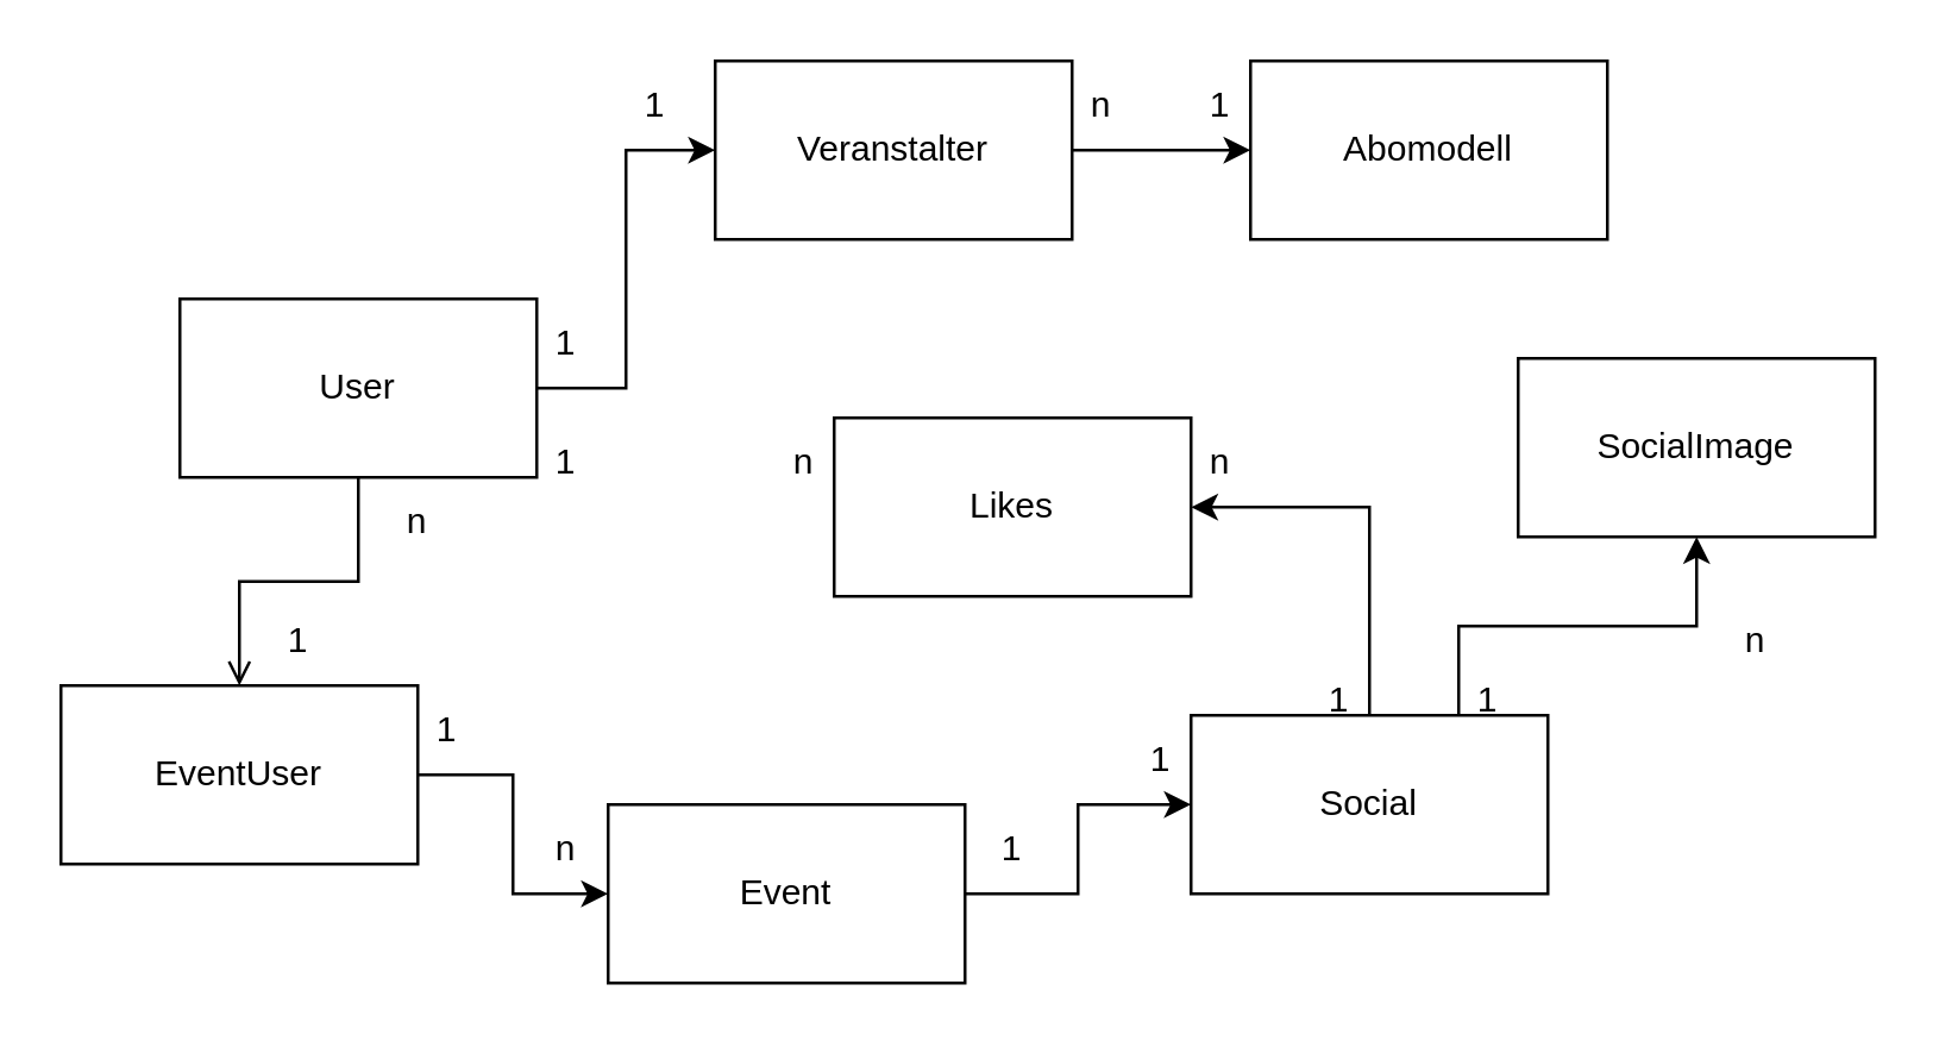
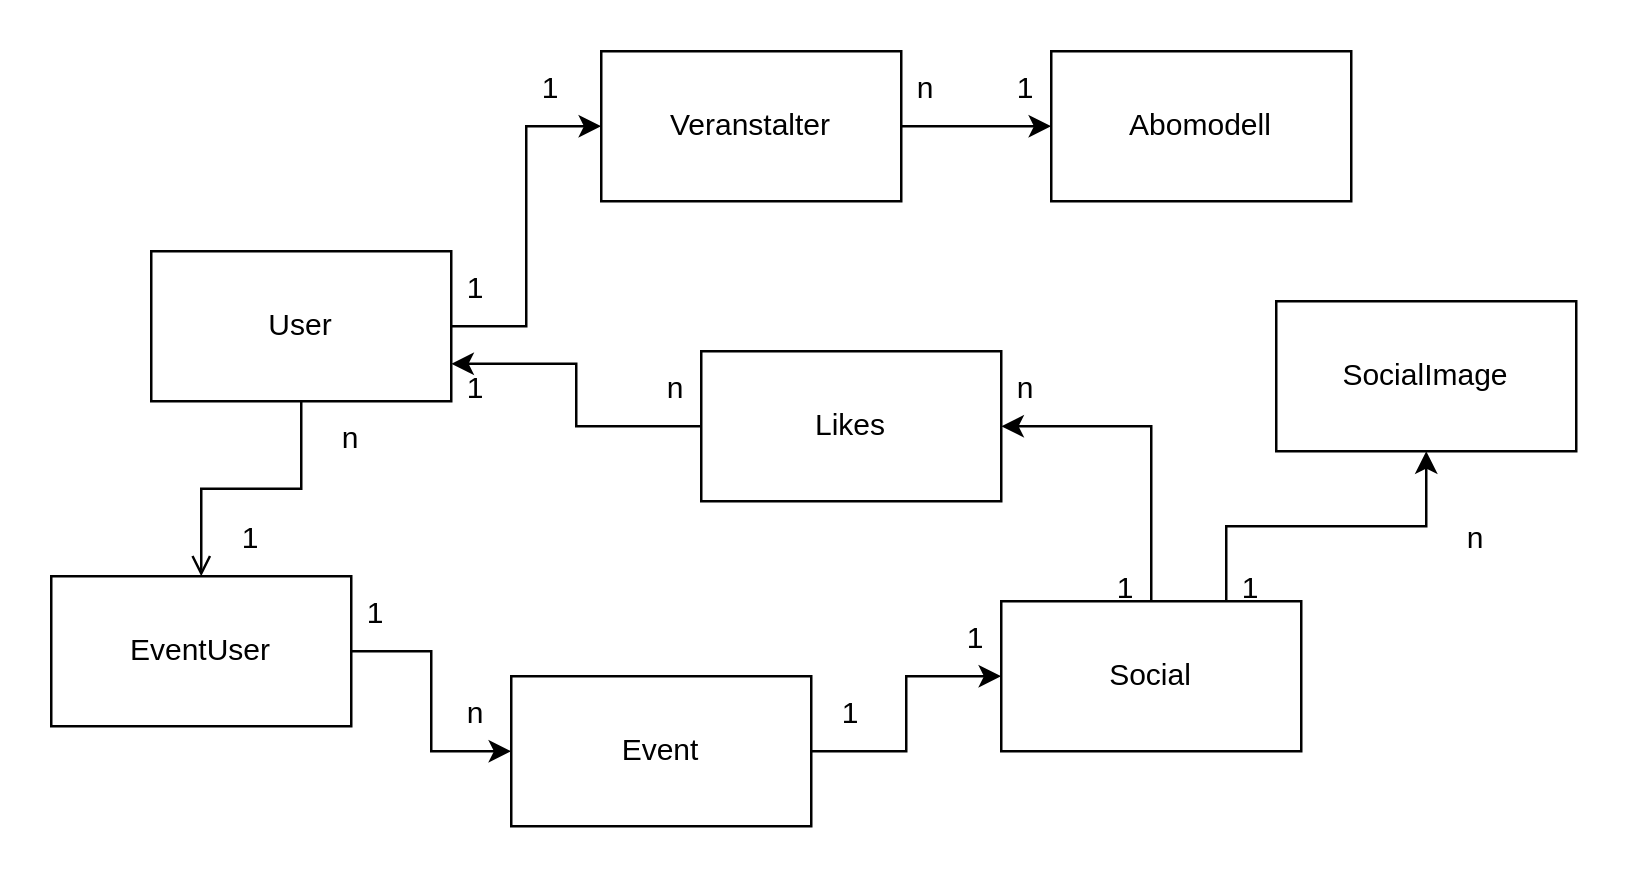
  <mxCell id="0" />
  <mxCell id="1" parent="0" />
  <mxCell id="2" style="edgeStyle=orthogonalEdgeStyle;rounded=0;orthogonalLoop=1;jettySize=auto;html=1;entryX=0;entryY=0.5;entryDx=0;entryDy=0;" edge="1" parent="1" source="3" target="14"><mxGeometry relative="1" as="geometry" /></mxCell>
  <mxCell id="3" value="Event" style="rounded=0;whiteSpace=wrap;html=1;" vertex="1" parent="1"><mxGeometry x="204" y="270" width="120" height="60" as="geometry" /></mxCell>
  <mxCell id="4" style="edgeStyle=orthogonalEdgeStyle;rounded=0;orthogonalLoop=1;jettySize=auto;html=1;entryX=0;entryY=0.5;entryDx=0;entryDy=0;" edge="1" parent="1" source="6" target="8"><mxGeometry relative="1" as="geometry" /></mxCell>
  <mxCell id="5" style="edgeStyle=orthogonalEdgeStyle;rounded=0;orthogonalLoop=1;jettySize=auto;html=1;endArrow=open;" edge="1" parent="1" source="6" target="11"><mxGeometry relative="1" as="geometry" /></mxCell>
  <mxCell id="6" value="User" style="rounded=0;whiteSpace=wrap;html=1;" vertex="1" parent="1"><mxGeometry x="60" y="100" width="120" height="60" as="geometry" /></mxCell>
  <mxCell id="7" style="edgeStyle=orthogonalEdgeStyle;rounded=0;orthogonalLoop=1;jettySize=auto;html=1;entryX=0;entryY=0.5;entryDx=0;entryDy=0;" edge="1" parent="1" source="8" target="9"><mxGeometry relative="1" as="geometry" /></mxCell>
  <mxCell id="8" value="Veranstalter" style="rounded=0;whiteSpace=wrap;html=1;" vertex="1" parent="1"><mxGeometry x="240" y="20" width="120" height="60" as="geometry" /></mxCell>
  <mxCell id="9" value="Abomodell" style="rounded=0;whiteSpace=wrap;html=1;" vertex="1" parent="1"><mxGeometry x="420" y="20" width="120" height="60" as="geometry" /></mxCell>
  <mxCell id="10" style="edgeStyle=orthogonalEdgeStyle;rounded=0;orthogonalLoop=1;jettySize=auto;html=1;entryX=0;entryY=0.5;entryDx=0;entryDy=0;" edge="1" parent="1" source="11" target="3"><mxGeometry relative="1" as="geometry" /></mxCell>
  <mxCell id="11" value="EventUser" style="rounded=0;whiteSpace=wrap;html=1;" vertex="1" parent="1"><mxGeometry x="20" y="230" width="120" height="60" as="geometry" /></mxCell>
  <mxCell id="12" style="edgeStyle=orthogonalEdgeStyle;rounded=0;orthogonalLoop=1;jettySize=auto;html=1;entryX=0.5;entryY=1;entryDx=0;entryDy=0;exitX=0.75;exitY=0;exitDx=0;exitDy=0;" edge="1" parent="1" source="14" target="15"><mxGeometry relative="1" as="geometry" /></mxCell>
  <mxCell id="13" style="edgeStyle=orthogonalEdgeStyle;rounded=0;orthogonalLoop=1;jettySize=auto;html=1;entryX=1;entryY=0.5;entryDx=0;entryDy=0;" edge="1" parent="1" source="14" target="17"><mxGeometry relative="1" as="geometry" /></mxCell>
  <mxCell id="14" value="Social" style="rounded=0;whiteSpace=wrap;html=1;" vertex="1" parent="1"><mxGeometry x="400" y="240" width="120" height="60" as="geometry" /></mxCell>
  <mxCell id="15" value="SocialImage" style="rounded=0;whiteSpace=wrap;html=1;" vertex="1" parent="1"><mxGeometry x="510" y="120" width="120" height="60" as="geometry" /></mxCell>
+ <mxCell id="16" style="edgeStyle=orthogonalEdgeStyle;rounded=0;orthogonalLoop=1;jettySize=auto;html=1;entryX=1;entryY=0.75;entryDx=0;entryDy=0;" edge="1" parent="1" source="17" target="6"><mxGeometry relative="1" as="geometry" /></mxCell>
  <mxCell id="17" value="Likes" style="rounded=0;whiteSpace=wrap;html=1;" vertex="1" parent="1"><mxGeometry x="280" y="140" width="120" height="60" as="geometry" /></mxCell>
  <mxCell id="18" value="n" style="text;html=1;strokeColor=none;fillColor=none;align=center;verticalAlign=middle;whiteSpace=wrap;rounded=0;" vertex="1" parent="1"><mxGeometry x="160" y="270" width="60" height="30" as="geometry" /></mxCell>
  <mxCell id="19" value="1" style="text;html=1;strokeColor=none;fillColor=none;align=center;verticalAlign=middle;whiteSpace=wrap;rounded=0;" vertex="1" parent="1"><mxGeometry x="120" y="230" width="60" height="30" as="geometry" /></mxCell>
  <mxCell id="20" value="n" style="text;html=1;strokeColor=none;fillColor=none;align=center;verticalAlign=middle;whiteSpace=wrap;rounded=0;" vertex="1" parent="1"><mxGeometry x="110" y="160" width="60" height="30" as="geometry" /></mxCell>
  <mxCell id="21" value="1" style="text;html=1;strokeColor=none;fillColor=none;align=center;verticalAlign=middle;whiteSpace=wrap;rounded=0;" vertex="1" parent="1"><mxGeometry x="70" y="200" width="60" height="30" as="geometry" /></mxCell>
  <mxCell id="22" value="1" style="text;html=1;strokeColor=none;fillColor=none;align=center;verticalAlign=middle;whiteSpace=wrap;rounded=0;" vertex="1" parent="1"><mxGeometry x="160" y="100" width="60" height="30" as="geometry" /></mxCell>
  <mxCell id="23" value="1" style="text;html=1;strokeColor=none;fillColor=none;align=center;verticalAlign=middle;whiteSpace=wrap;rounded=0;" vertex="1" parent="1"><mxGeometry x="190" y="20" width="60" height="30" as="geometry" /></mxCell>
  <mxCell id="24" value="1" style="text;html=1;strokeColor=none;fillColor=none;align=center;verticalAlign=middle;whiteSpace=wrap;rounded=0;" vertex="1" parent="1"><mxGeometry x="380" y="20" width="60" height="30" as="geometry" /></mxCell>
  <mxCell id="25" value="n" style="text;html=1;strokeColor=none;fillColor=none;align=center;verticalAlign=middle;whiteSpace=wrap;rounded=0;" vertex="1" parent="1"><mxGeometry x="340" y="20" width="60" height="30" as="geometry" /></mxCell>
  <mxCell id="26" value="1" style="text;html=1;strokeColor=none;fillColor=none;align=center;verticalAlign=middle;whiteSpace=wrap;rounded=0;" vertex="1" parent="1"><mxGeometry x="360" y="240" width="60" height="30" as="geometry" /></mxCell>
  <mxCell id="27" value="1" style="text;html=1;strokeColor=none;fillColor=none;align=center;verticalAlign=middle;whiteSpace=wrap;rounded=0;" vertex="1" parent="1"><mxGeometry x="310" y="270" width="60" height="30" as="geometry" /></mxCell>
  <mxCell id="28" value="n" style="text;html=1;strokeColor=none;fillColor=none;align=center;verticalAlign=middle;whiteSpace=wrap;rounded=0;" vertex="1" parent="1"><mxGeometry x="560" y="200" width="60" height="30" as="geometry" /></mxCell>
  <mxCell id="29" value="1" style="text;html=1;strokeColor=none;fillColor=none;align=center;verticalAlign=middle;whiteSpace=wrap;rounded=0;" vertex="1" parent="1"><mxGeometry x="470" y="220" width="60" height="30" as="geometry" /></mxCell>
  <mxCell id="30" value="n" style="text;html=1;strokeColor=none;fillColor=none;align=center;verticalAlign=middle;whiteSpace=wrap;rounded=0;" vertex="1" parent="1"><mxGeometry x="380" y="140" width="60" height="30" as="geometry" /></mxCell>
  <mxCell id="31" value="1" style="text;html=1;strokeColor=none;fillColor=none;align=center;verticalAlign=middle;whiteSpace=wrap;rounded=0;" vertex="1" parent="1"><mxGeometry x="420" y="220" width="60" height="30" as="geometry" /></mxCell>
  <mxCell id="32" value="n" style="text;html=1;strokeColor=none;fillColor=none;align=center;verticalAlign=middle;whiteSpace=wrap;rounded=0;" vertex="1" parent="1"><mxGeometry x="240" y="140" width="60" height="30" as="geometry" /></mxCell>
  <mxCell id="33" value="1" style="text;html=1;strokeColor=none;fillColor=none;align=center;verticalAlign=middle;whiteSpace=wrap;rounded=0;" vertex="1" parent="1"><mxGeometry x="160" y="140" width="60" height="30" as="geometry" /></mxCell>
